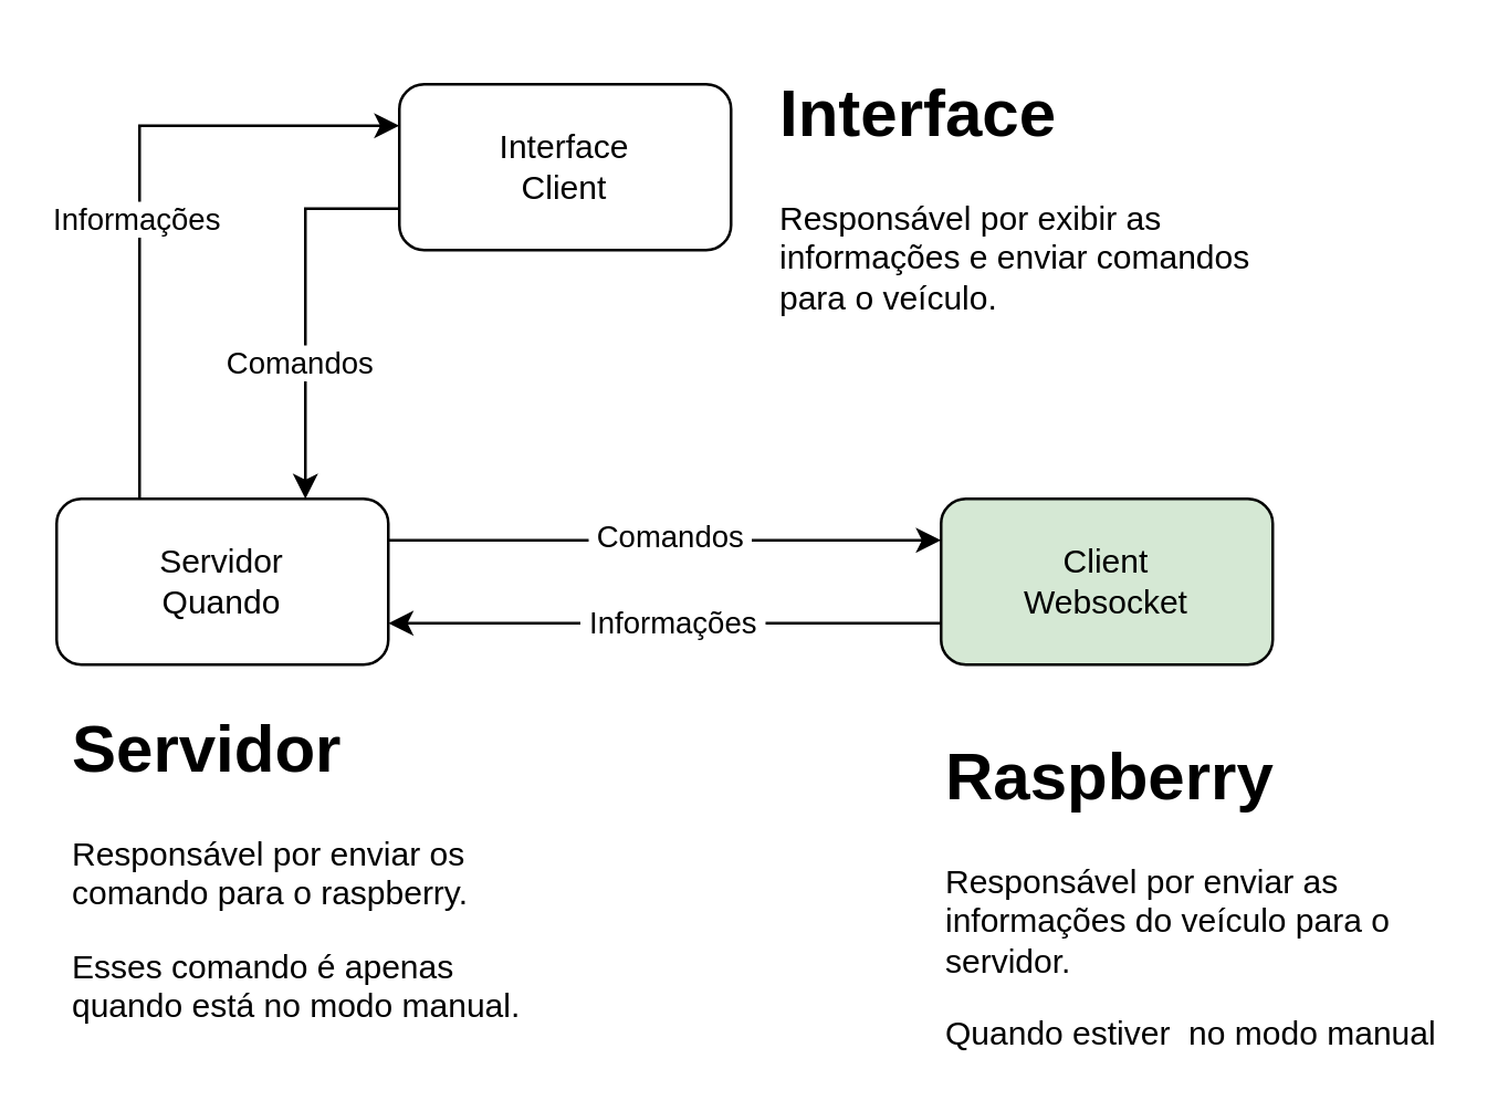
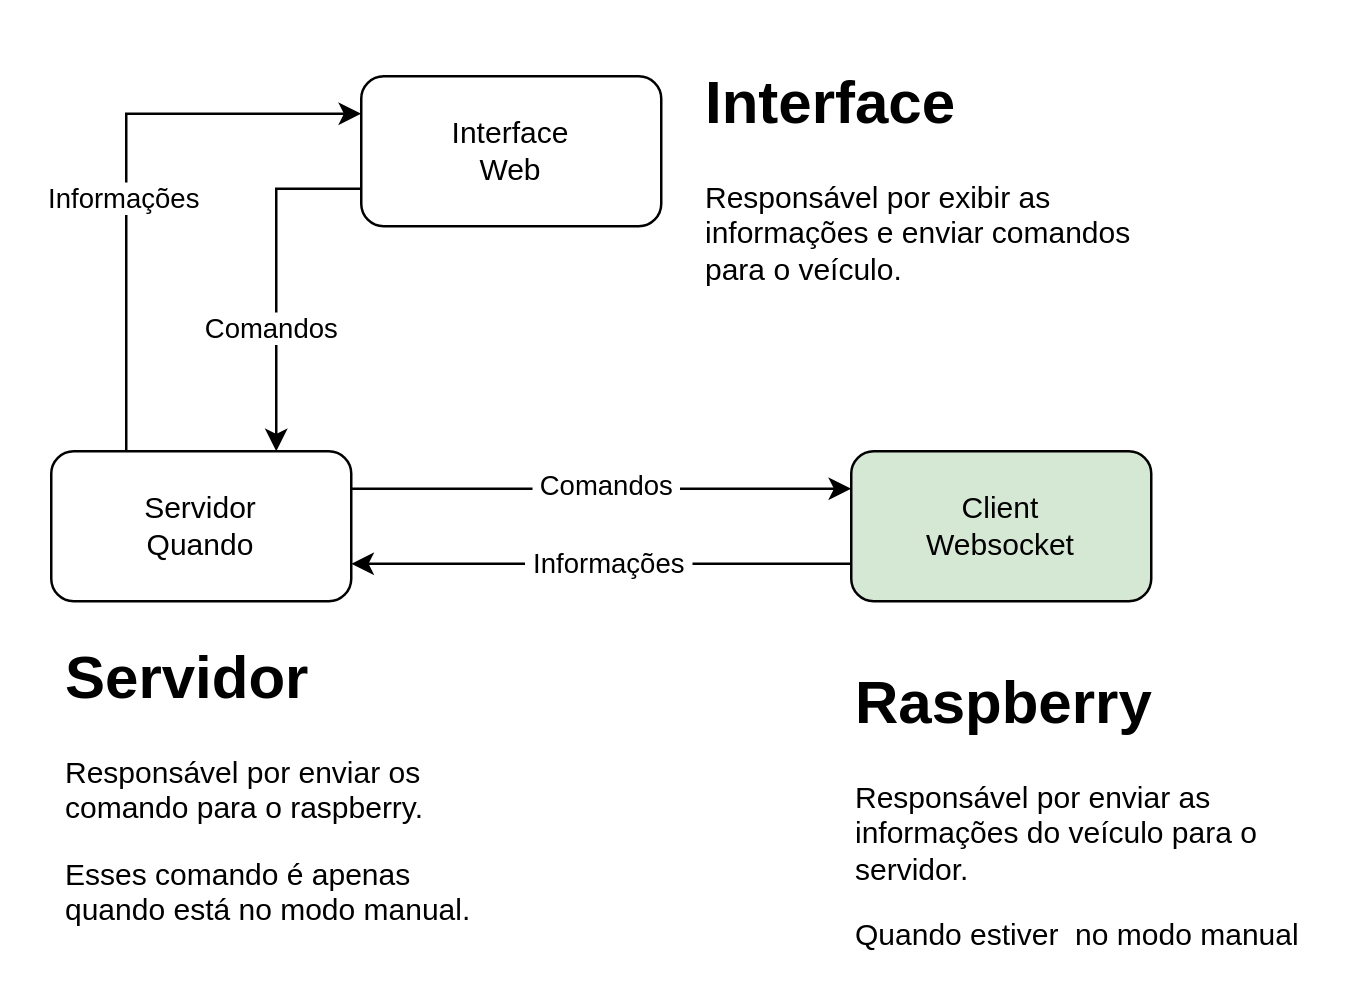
  <mxCell id="0" />
  <mxCell id="1" parent="0" />
  <mxCell id="2" style="edgeStyle=orthogonalEdgeStyle;rounded=0;orthogonalLoop=1;jettySize=auto;html=1;exitX=1;exitY=0.25;exitDx=0;exitDy=0;entryX=0;entryY=0.25;entryDx=0;entryDy=0;" edge="1" parent="1" source="6" target="9"><mxGeometry relative="1" as="geometry" /></mxCell>
  <mxCell id="3" value="&amp;nbsp;Comandos&amp;nbsp;" style="edgeLabel;html=1;align=center;verticalAlign=middle;resizable=0;points=[];" vertex="1" connectable="0" parent="2"><mxGeometry x="-0.173" y="2" relative="1" as="geometry"><mxPoint x="18" as="offset" /></mxGeometry></mxCell>
  <mxCell id="4" style="edgeStyle=orthogonalEdgeStyle;rounded=0;orthogonalLoop=1;jettySize=auto;html=1;exitX=0.25;exitY=0;exitDx=0;exitDy=0;entryX=0;entryY=0.25;entryDx=0;entryDy=0;" edge="1" parent="1" source="6" target="14"><mxGeometry relative="1" as="geometry" /></mxCell>
  <mxCell id="5" value="Informações" style="edgeLabel;html=1;align=center;verticalAlign=middle;resizable=0;points=[];" vertex="1" connectable="0" parent="4"><mxGeometry x="-0.107" y="2" relative="1" as="geometry"><mxPoint as="offset" /></mxGeometry></mxCell>
  <mxCell id="6" value="Servidor&lt;div&gt;Quando&lt;/div&gt;" style="rounded=1;whiteSpace=wrap;html=1;" vertex="1" parent="1"><mxGeometry x="20" y="180" width="120" height="60" as="geometry" /></mxCell>
  <mxCell id="7" style="edgeStyle=orthogonalEdgeStyle;rounded=0;orthogonalLoop=1;jettySize=auto;html=1;exitX=0;exitY=0.75;exitDx=0;exitDy=0;entryX=1;entryY=0.75;entryDx=0;entryDy=0;" edge="1" parent="1" source="9" target="6"><mxGeometry relative="1" as="geometry" /></mxCell>
  <mxCell id="8" value="&amp;nbsp;Informações&amp;nbsp;" style="edgeLabel;html=1;align=center;verticalAlign=middle;resizable=0;points=[];" vertex="1" connectable="0" parent="7"><mxGeometry x="-0.017" y="-1" relative="1" as="geometry"><mxPoint as="offset" /></mxGeometry></mxCell>
  <mxCell id="9" value="Client&lt;div&gt;Websocket&lt;/div&gt;" style="rounded=1;whiteSpace=wrap;html=1;fillColor=#d5e8d4;" vertex="1" parent="1"><mxGeometry x="340" y="180" width="120" height="60" as="geometry" /></mxCell>
  <mxCell id="10" value="&lt;h1 style=&quot;margin-top: 0px;&quot;&gt;Raspberry&lt;/h1&gt;&lt;p&gt;Responsável por enviar as informações do veículo para o servidor.&lt;/p&gt;&lt;p&gt;Quando estiver&amp;nbsp; no modo manual recebe os comando enviado pelo servidor.&lt;/p&gt;" style="text;html=1;whiteSpace=wrap;overflow=hidden;rounded=0;" vertex="1" parent="1"><mxGeometry x="340" y="260" width="180" height="120" as="geometry" /></mxCell>
  <mxCell id="11" value="&lt;h1 style=&quot;margin-top: 0px;&quot;&gt;Servidor&lt;/h1&gt;&lt;p&gt;Responsável por enviar os comando para o raspberry.&lt;/p&gt;&lt;p&gt;Esses comando é apenas quando está no modo manual. Pois no modo automático, o próprio&amp;nbsp; raspberry lida com as informações e envia o resultado para o servidor / computador.&lt;/p&gt;" style="text;html=1;whiteSpace=wrap;overflow=hidden;rounded=0;" vertex="1" parent="1"><mxGeometry x="24" y="250" width="180" height="120" as="geometry" /></mxCell>
  <mxCell id="12" style="edgeStyle=orthogonalEdgeStyle;rounded=0;orthogonalLoop=1;jettySize=auto;html=1;exitX=0;exitY=0.75;exitDx=0;exitDy=0;entryX=0.75;entryY=0;entryDx=0;entryDy=0;" edge="1" parent="1" source="14" target="6"><mxGeometry relative="1" as="geometry" /></mxCell>
  <mxCell id="13" value="Comandos" style="edgeLabel;html=1;align=center;verticalAlign=middle;resizable=0;points=[];" vertex="1" connectable="0" parent="12"><mxGeometry x="-0.306" y="-3" relative="1" as="geometry"><mxPoint y="41" as="offset" /></mxGeometry></mxCell>
- <mxCell id="14" value="Interface&lt;div&gt;Client&lt;/div&gt;" style="rounded=1;whiteSpace=wrap;html=1;" vertex="1" parent="1"><mxGeometry x="144" y="30" width="120" height="60" as="geometry" /></mxCell>
+ <mxCell id="14" value="Interface&lt;div&gt;Web&lt;/div&gt;" style="rounded=1;whiteSpace=wrap;html=1;" vertex="1" parent="1"><mxGeometry x="144" y="30" width="120" height="60" as="geometry" /></mxCell>
  <mxCell id="15" value="&lt;h1 style=&quot;margin-top: 0px;&quot;&gt;Interface&lt;/h1&gt;&lt;p&gt;Responsável por exibir as informações e enviar comandos para o veículo.&lt;/p&gt;" style="text;html=1;whiteSpace=wrap;overflow=hidden;rounded=0;" vertex="1" parent="1"><mxGeometry x="280" y="20" width="180" height="120" as="geometry" /></mxCell>
